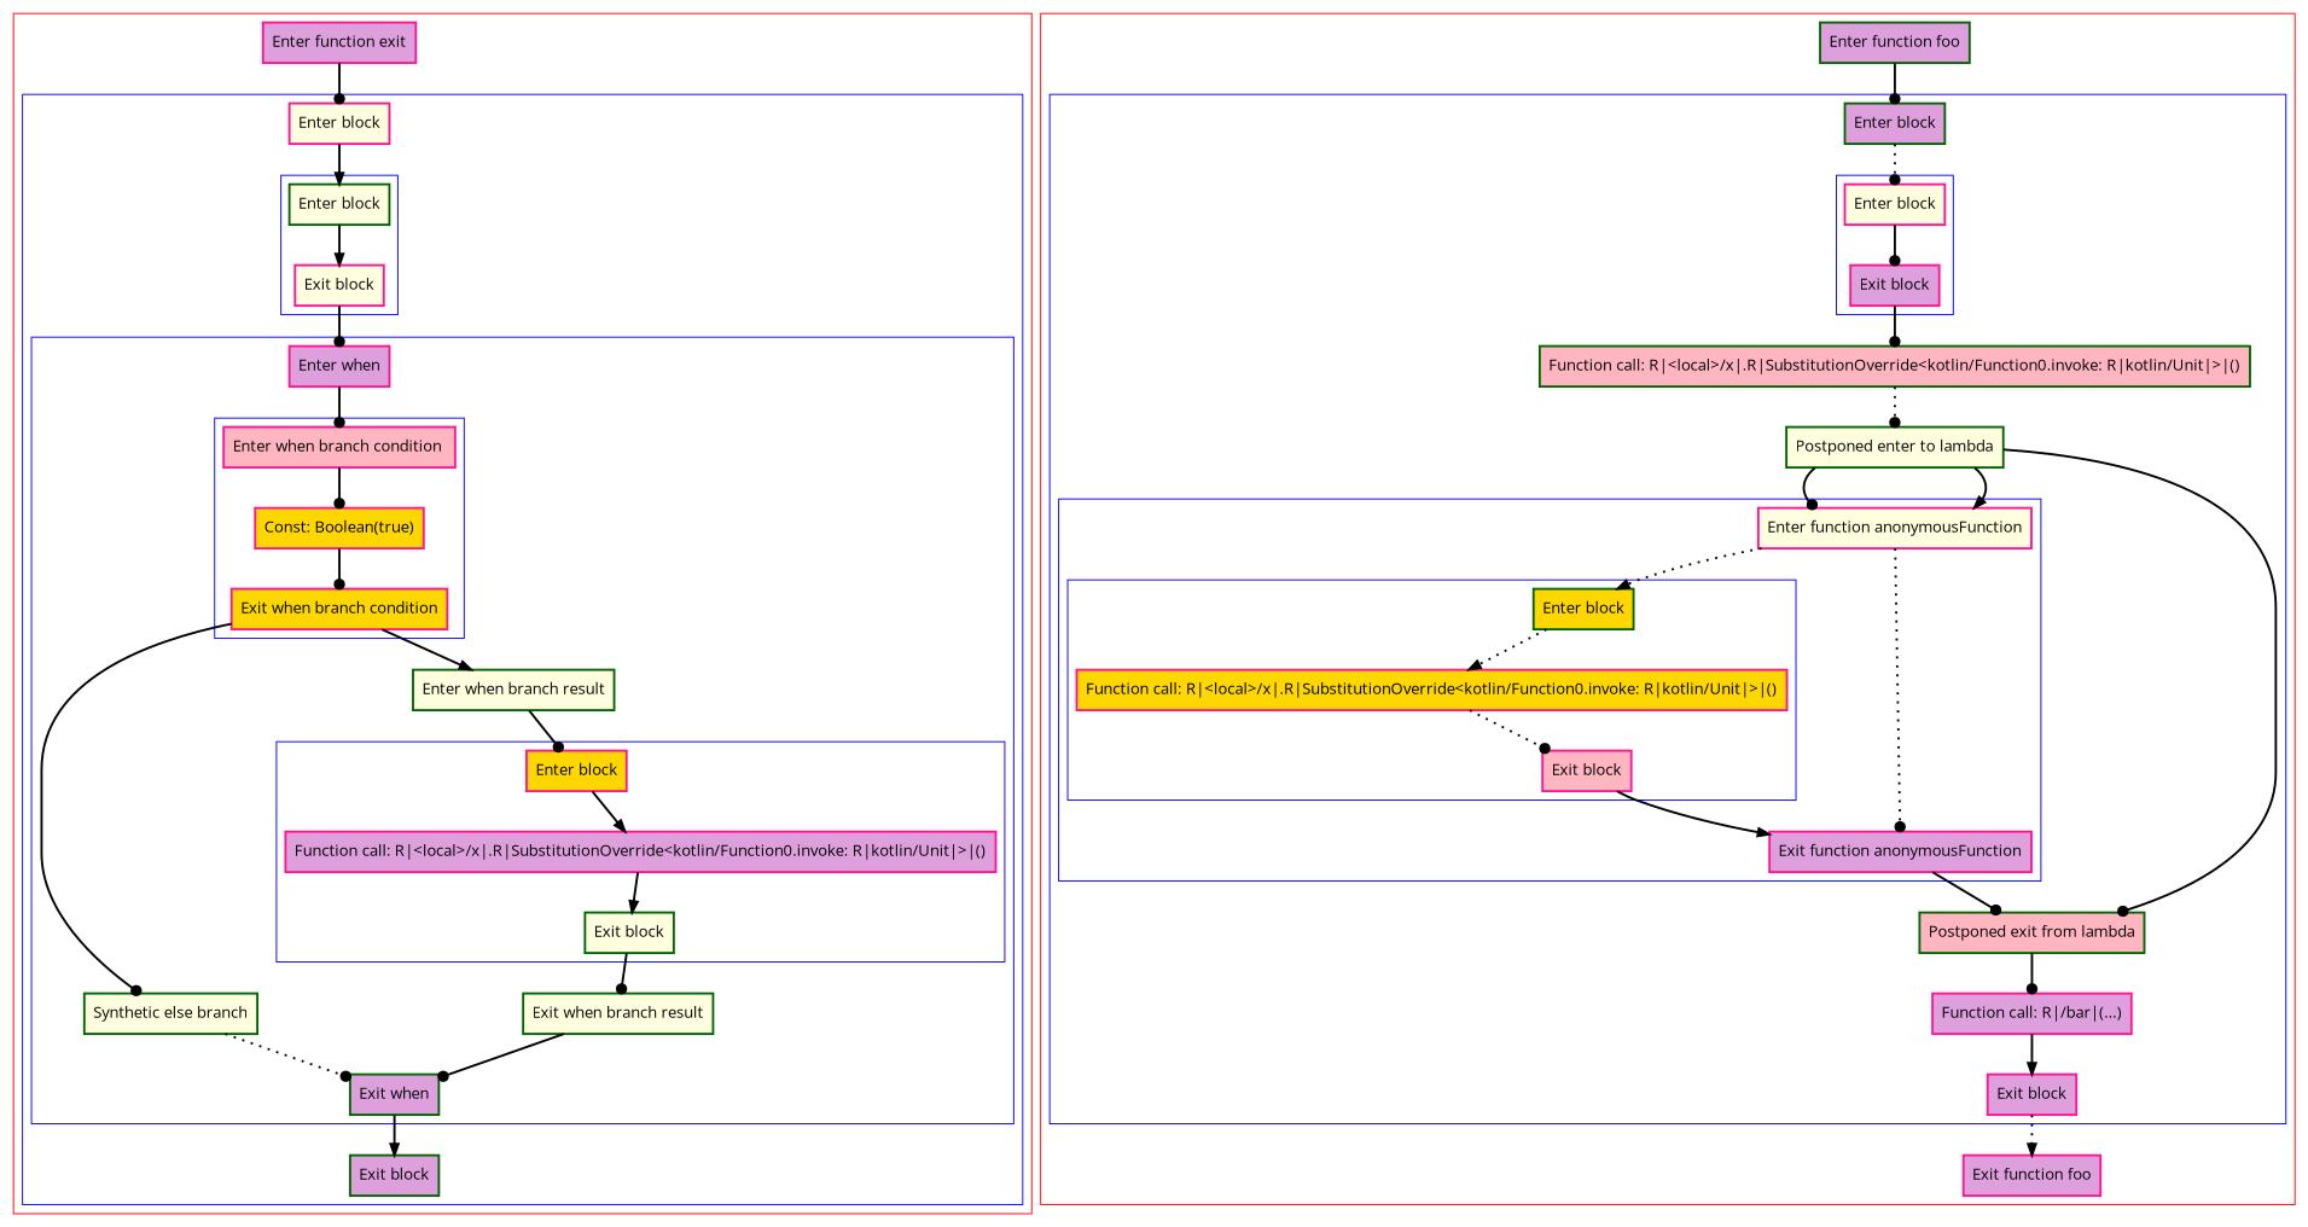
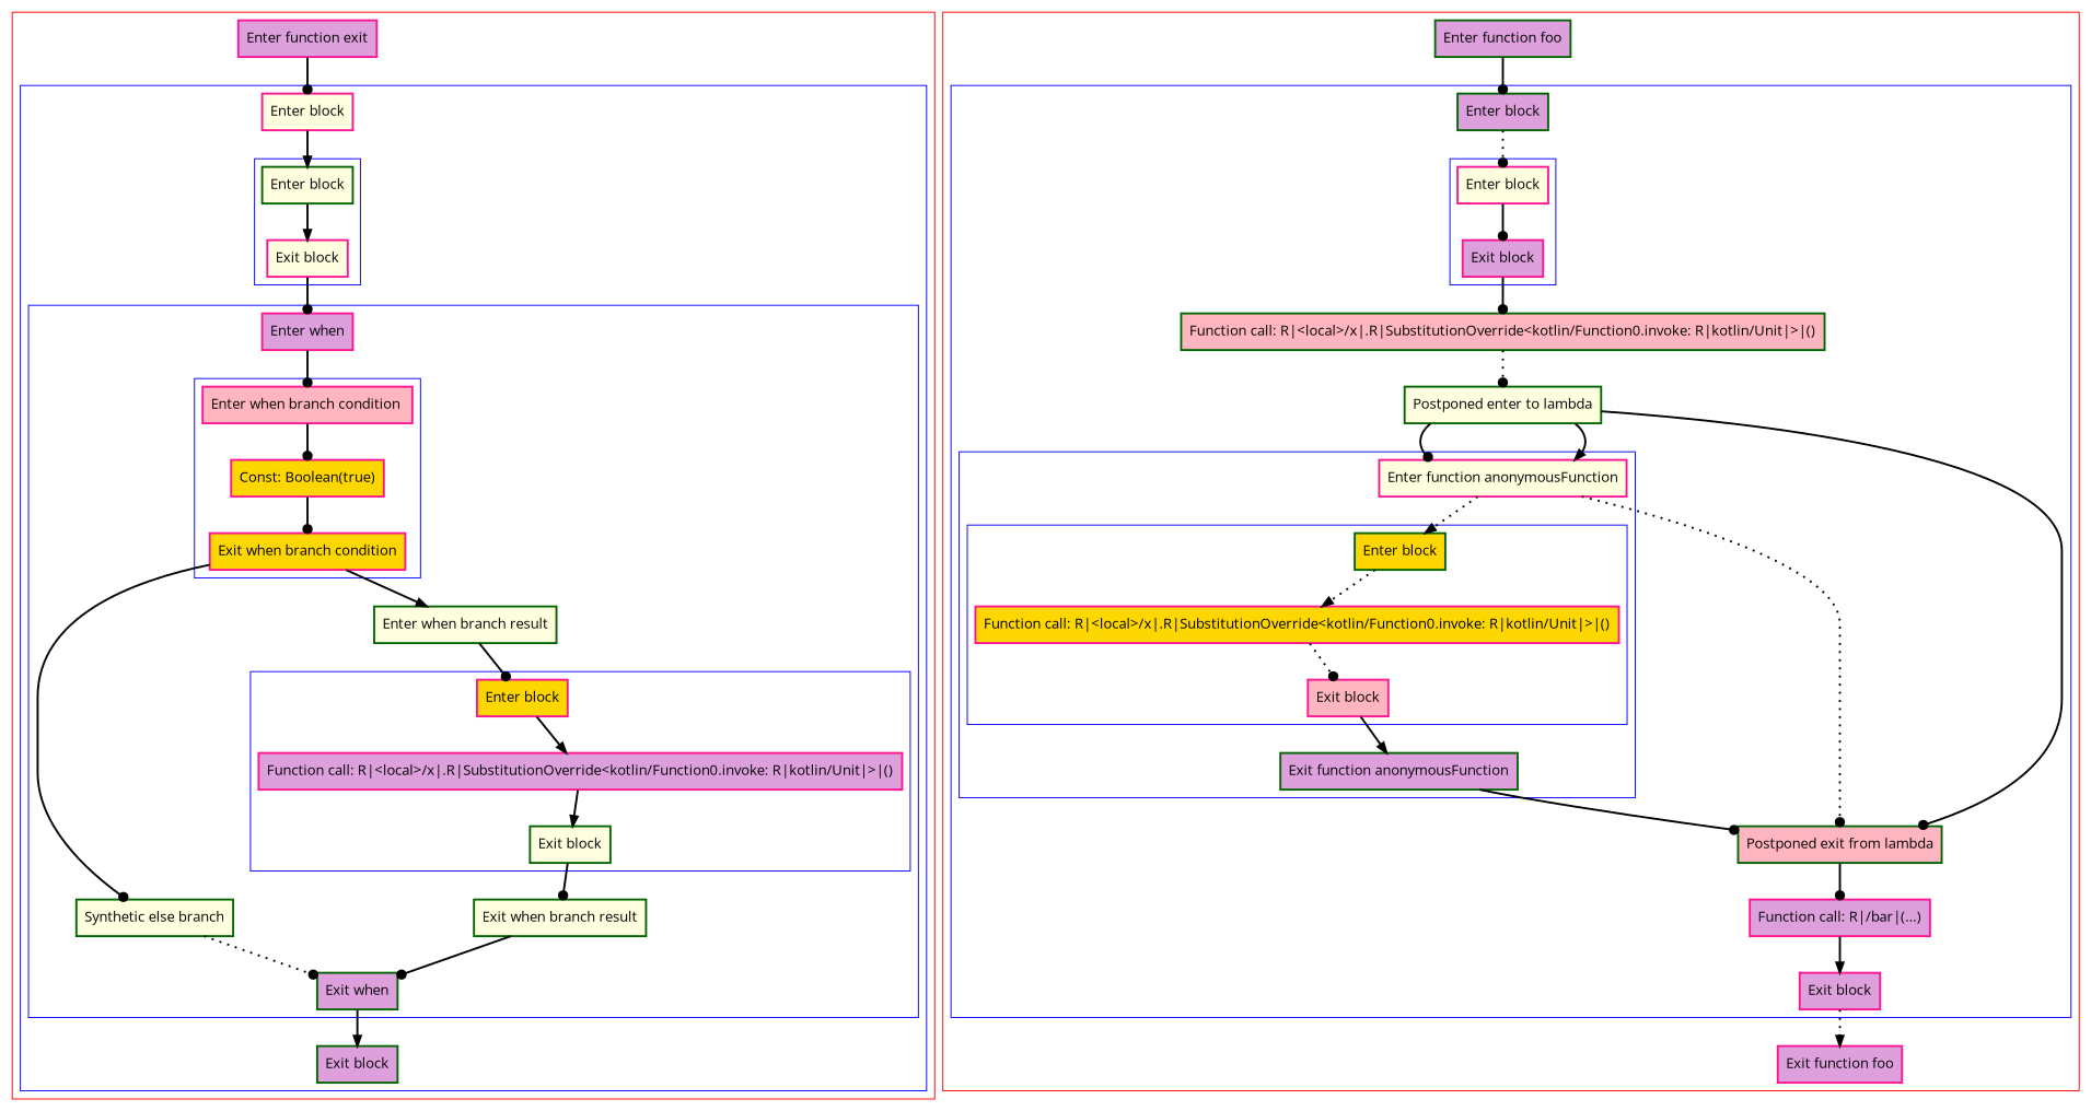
  digraph {
    fontname="Open Sans"
    nodesep=3
    node [color=deeppink fillcolor=plum fontname="Open Sans" penwidth=2 shape=box style=filled]
    edge [arrowhead=dot fontname="Open Sans" penwidth=2 style=bold]
    n1 [color=darkgreen fillcolor=lightyellow label="Enter block"]
    n2 [fillcolor=lightyellow label="Exit block"]
    n3 [fillcolor=lightpink label="Enter when branch condition "]
    n4 [fillcolor=gold label="Const: Boolean(true)"]
    n5 [fillcolor=gold label="Exit when branch condition"]
    n6 [fillcolor=gold label="Enter block"]
    n7 [label="Function call: R|<local>/x|.R|SubstitutionOverride<kotlin/Function0.invoke: R|kotlin/Unit|>|()"]
    n8 [color=darkgreen fillcolor=lightyellow label="Exit block"]
    n9 [label="Enter when"]
    n10 [color=darkgreen fillcolor=lightyellow label="Synthetic else branch"]
    n11 [color=darkgreen fillcolor=lightyellow label="Enter when branch result"]
    n12 [color=darkgreen fillcolor=lightyellow label="Exit when branch result"]
    n13 [color=darkgreen label="Exit when"]
    n14 [fillcolor=lightyellow label="Enter block"]
    n15 [color=darkgreen label="Exit block"]
    n16 [label="Enter function exit"]
    n17 [fillcolor=lightyellow label="Enter block"]
    n18 [label="Exit block"]
    n19 [color=darkgreen fillcolor=gold label="Enter block"]
    n20 [fillcolor=gold label="Function call: R|<local>/x|.R|SubstitutionOverride<kotlin/Function0.invoke: R|kotlin/Unit|>|()"]
    n21 [fillcolor=lightpink label="Exit block"]
    n22 [fillcolor=lightyellow label="Enter function anonymousFunction"]
-   n23 [label="Exit function anonymousFunction"]
+   n23 [color=darkgreen label="Exit function anonymousFunction"]
    n24 [color=darkgreen label="Enter block"]
    n25 [color=darkgreen fillcolor=lightpink label="Function call: R|<local>/x|.R|SubstitutionOverride<kotlin/Function0.invoke: R|kotlin/Unit|>|()"]
    n26 [color=darkgreen fillcolor=lightyellow label="Postponed enter to lambda"]
    n27 [color=darkgreen fillcolor=lightpink label="Postponed exit from lambda"]
    n28 [label="Function call: R|/bar|(...)"]
    n29 [label="Exit block"]
    n30 [color=darkgreen label="Enter function foo"]
    n31 [label="Exit function foo"]
    subgraph cluster_1 {
      color=red
      n16
      subgraph cluster_2 {
        color=blue
        n14
        n15
        subgraph cluster_3 {
          color=blue
          n1
          n2
        }
        subgraph cluster_4 {
          color=blue
          n9
          n10
          n11
          n12
          n13
          subgraph cluster_5 {
            color=blue
            n3
            n4
            n5
          }
          subgraph cluster_6 {
            color=blue
            n6
            n7
            n8
          }
        }
      }
    }
    subgraph cluster_7 {
      color=red
      n30
      n31
      subgraph cluster_8 {
        color=blue
        n24
        n25
        n26
        n27
        n28
        n29
        subgraph cluster_9 {
          color=blue
          n17
          n18
        }
        subgraph cluster_10 {
          color=blue
          n22
          n23
          subgraph cluster_11 {
            color=blue
            n19
            n20
            n21
          }
        }
      }
    }
    n1 -> n2 [arrowhead=normal]
    n2 -> n9 [style=solid]
    n3 -> n4
    n4 -> n5
    n5 -> n10 [style=solid]
    n5 -> n11 [arrowhead=normal style=solid]
    n6 -> n7 [arrowhead=normal style=solid]
    n7 -> n8 [arrowhead=normal style=solid]
    n8 -> n12 [style=solid]
    n9 -> n3
    n10 -> n13 [style=dotted]
    n11 -> n6
    n12 -> n13
    n13 -> n15 [arrowhead=normal]
    n14 -> n1 [arrowhead=normal]
    n16 -> n14 [style=solid]
    n17 -> n18
    n18 -> n25
    n19 -> n20 [arrowhead=normal style=dotted]
    n20 -> n21 [style=dotted]
    n21 -> n23 [arrowhead=normal style=solid]
    n22 -> n19 [arrowhead=normal style=dotted]
-   n22 -> n23 [style=dotted]
+   n22 -> n27 [style=dotted]
    n23 -> n27
    n24 -> n17 [style=dotted]
    n25 -> n26 [style=dotted]
    n26 -> n22 [style=solid]
    n26 -> n22 [arrowhead=normal style=solid]
    n26 -> n27
    n27 -> n28 [style=solid]
    n28 -> n29 [arrowhead=normal]
    n29 -> n31 [arrowhead=normal style=dotted]
    n30 -> n24 [style=solid]
  }
